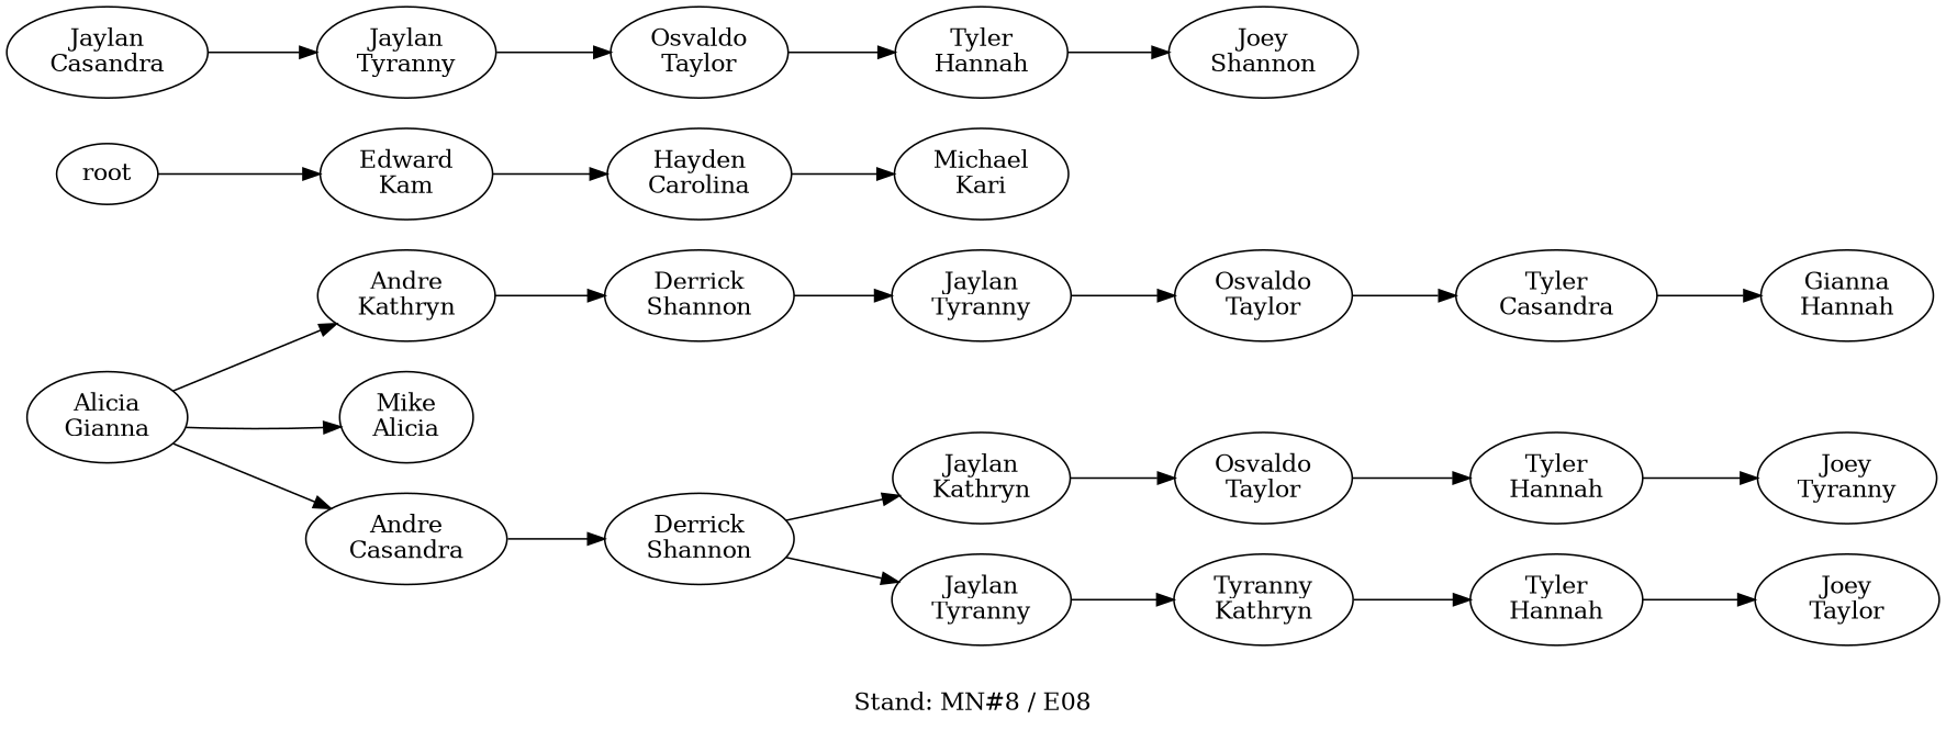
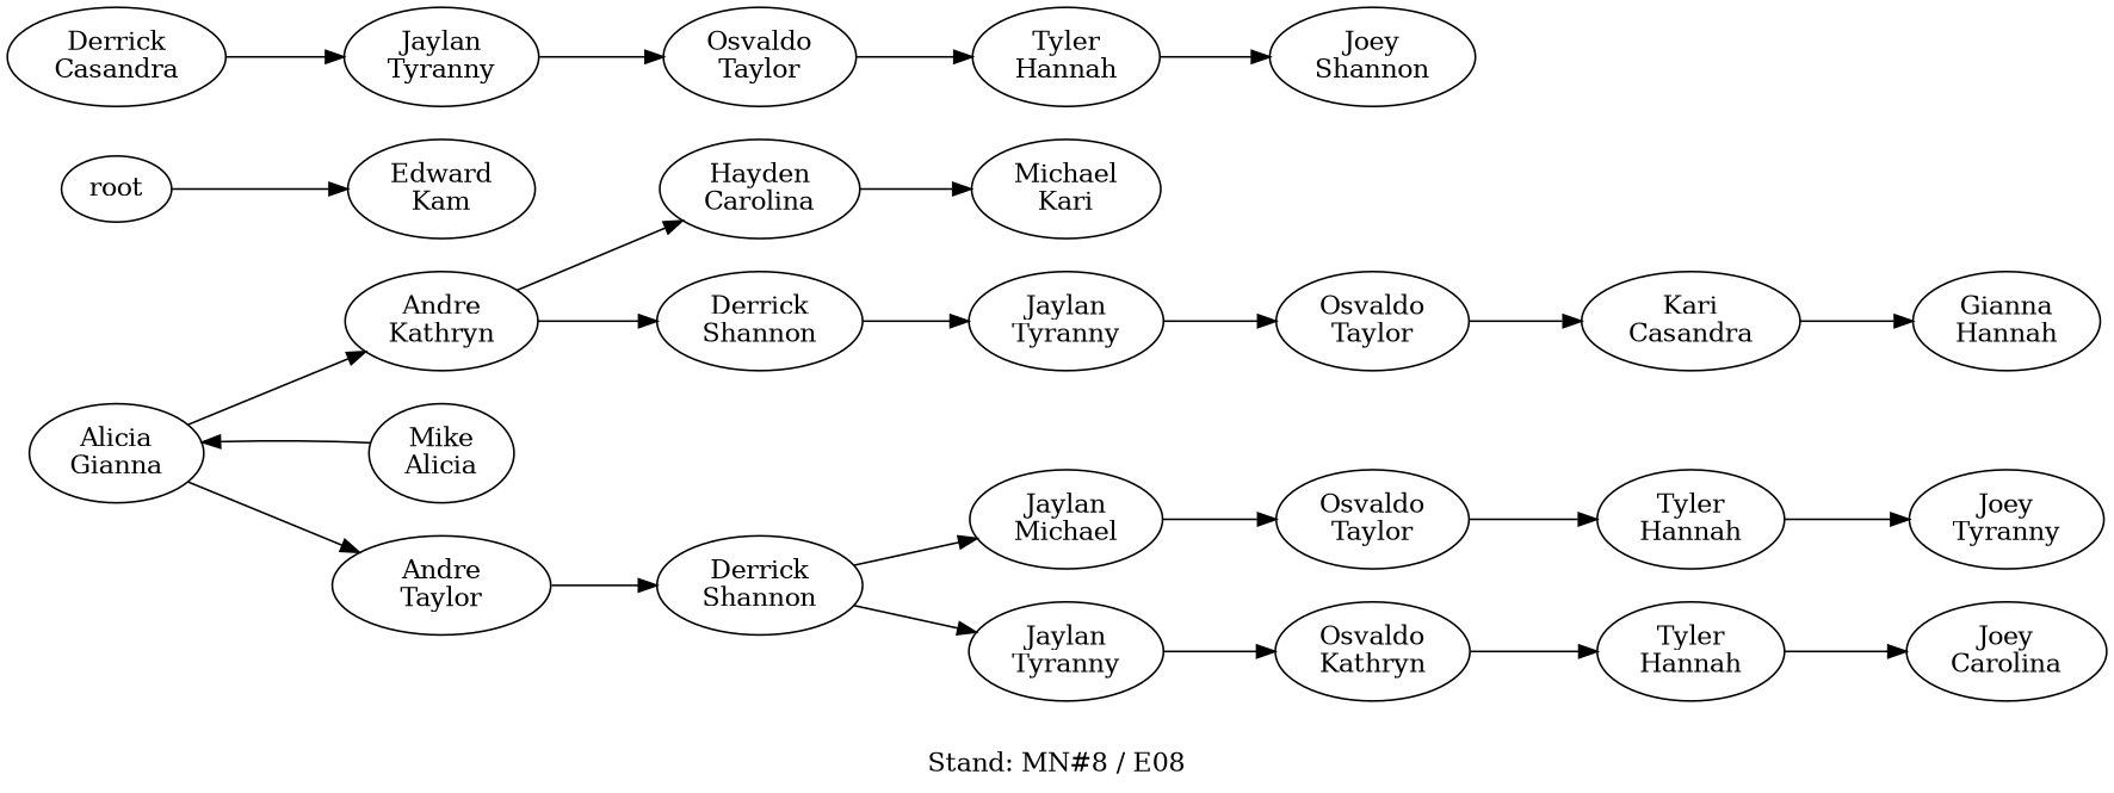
  digraph {
    label="Stand: MN#8 / E08"
    labelloc=b
    rankdir=LR
    ranksep=0.8
    n1 [label="Edward\nKam"]
    n2 [label="Hayden\nCarolina"]
    n3 [label="Michael\nKari"]
    root
    n5 [label="Mike\nAlicia"]
    n6 [label="Alicia\nGianna"]
-   n7 [label="Andre\nCasandra"]
+   n7 [label="Andre\nTaylor"]
    n8 [label="Andre\nKathryn"]
    n9 [label="Derrick\nShannon"]
    n10 [label="Derrick\nShannon"]
-   n11 [label="Jaylan\nKathryn"]
+   n11 [label="Jaylan\nMichael"]
    n12 [label="Jaylan\nTyranny"]
    n13 [label="Osvaldo\nTaylor"]
-   n14 [label="Tyranny\nKathryn"]
+   n14 [label="Osvaldo\nKathryn"]
    n15 [label="Tyler\nHannah"]
    n16 [label="Joey\nTyranny"]
-   n17 [label="Jaylan\nCasandra"]
+   n17 [label="Derrick\nCasandra"]
    n18 [label="Jaylan\nTyranny"]
    n19 [label="Jaylan\nTyranny"]
    n20 [label="Osvaldo\nTaylor"]
    n21 [label="Tyler\nHannah"]
    n22 [label="Joey\nShannon"]
    n23 [label="Tyler\nHannah"]
-   n24 [label="Joey\nTaylor"]
+   n24 [label="Joey\nCarolina"]
    n25 [label="Osvaldo\nTaylor"]
-   n26 [label="Tyler\nCasandra"]
+   n26 [label="Kari\nCasandra"]
    n27 [label="Gianna\nHannah"]
-   n1 -> n2
+   n8 -> n2
    n2 -> n3
    root -> n1
-   n6 -> n5
+   n5 -> n6
    n6 -> n7
    n6 -> n8
    n7 -> n9
    n8 -> n10
    n9 -> n11
    n9 -> n12
    n10 -> n19
    n11 -> n13
    n12 -> n14
    n13 -> n15
    n14 -> n23
    n15 -> n16
    n17 -> n18
    n18 -> n20
    n19 -> n25
    n20 -> n21
    n21 -> n22
    n23 -> n24
    n25 -> n26
    n26 -> n27
  }
